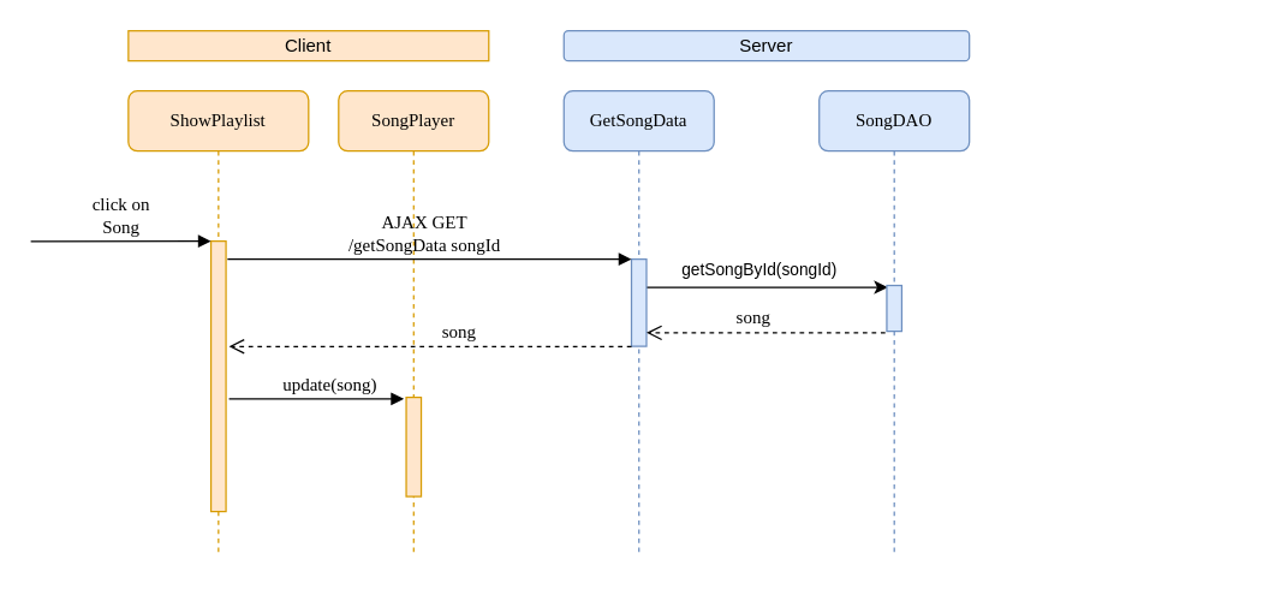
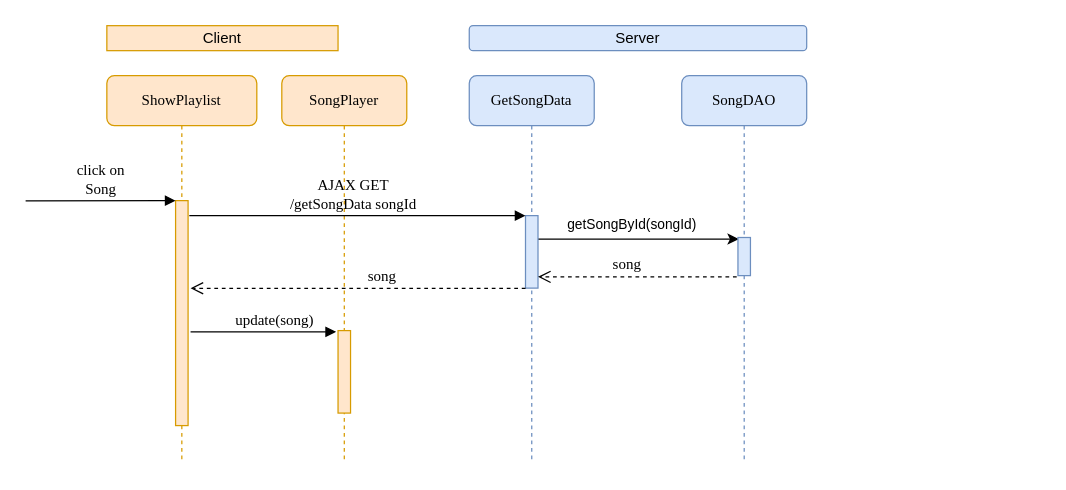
  <mxCell id="0" />
  <mxCell id="1" parent="0" />
  <mxCell id="2" value="ShowPlaylist" style="shape=umlLifeline;perimeter=lifelinePerimeter;whiteSpace=wrap;html=1;container=1;collapsible=0;recursiveResize=0;outlineConnect=0;rounded=1;shadow=0;comic=0;labelBackgroundColor=none;strokeWidth=1;fontFamily=Verdana;fontSize=12;align=center;fillColor=#ffe6cc;strokeColor=#d79b00;" parent="1" vertex="1"><mxGeometry x="85" y="60" width="120" height="310" as="geometry" /></mxCell>
  <mxCell id="3" value="" style="html=1;points=[];perimeter=orthogonalPerimeter;rounded=0;shadow=0;comic=0;labelBackgroundColor=none;strokeWidth=1;fontFamily=Verdana;fontSize=12;align=center;fillColor=#ffe6cc;strokeColor=#d79b00;" parent="2" vertex="1"><mxGeometry x="55" y="100" width="10" height="180" as="geometry" /></mxCell>
  <mxCell id="4" value="SongPlayer" style="shape=umlLifeline;perimeter=lifelinePerimeter;whiteSpace=wrap;html=1;container=1;collapsible=0;recursiveResize=0;outlineConnect=0;rounded=1;shadow=0;comic=0;labelBackgroundColor=none;strokeWidth=1;fontFamily=Verdana;fontSize=12;align=center;fillColor=#ffe6cc;strokeColor=#d79b00;" parent="1" vertex="1"><mxGeometry x="225" y="60" width="100" height="310" as="geometry" /></mxCell>
  <mxCell id="5" value="" style="html=1;points=[];perimeter=orthogonalPerimeter;rounded=0;shadow=0;comic=0;labelBackgroundColor=none;strokeWidth=1;fontFamily=Verdana;fontSize=12;align=center;fillColor=#ffe6cc;strokeColor=#d79b00;" parent="4" vertex="1"><mxGeometry x="45" y="204" width="10" height="66" as="geometry" /></mxCell>
  <mxCell id="6" value="GetSongData" style="shape=umlLifeline;perimeter=lifelinePerimeter;whiteSpace=wrap;html=1;container=1;collapsible=0;recursiveResize=0;outlineConnect=0;rounded=1;shadow=0;comic=0;labelBackgroundColor=none;strokeWidth=1;fontFamily=Verdana;fontSize=12;align=center;fillColor=#dae8fc;strokeColor=#6c8ebf;" parent="1" vertex="1"><mxGeometry x="375" y="60" width="100" height="310" as="geometry" /></mxCell>
  <mxCell id="7" value="getSongById(songId)" style="edgeStyle=orthogonalEdgeStyle;rounded=0;orthogonalLoop=1;jettySize=auto;html=1;entryX=0.06;entryY=0.042;entryDx=0;entryDy=0;entryPerimeter=0;fontSize=11;" parent="1" source="8" target="14" edge="1"><mxGeometry x="-0.067" y="12" relative="1" as="geometry"><Array as="points"><mxPoint x="505" y="191" /></Array><mxPoint as="offset" /></mxGeometry></mxCell>
  <mxCell id="8" value="" style="html=1;points=[];perimeter=orthogonalPerimeter;rounded=0;shadow=0;comic=0;labelBackgroundColor=none;strokeWidth=1;fontFamily=Verdana;fontSize=12;align=center;fillColor=#dae8fc;strokeColor=#6c8ebf;" parent="1" vertex="1"><mxGeometry x="420" y="172" width="10" height="58" as="geometry" /></mxCell>
  <mxCell id="9" value="AJAX GET&lt;br&gt;/getSongData songId" style="html=1;verticalAlign=bottom;endArrow=block;entryX=0;entryY=0;labelBackgroundColor=none;fontFamily=Verdana;fontSize=12;edgeStyle=elbowEdgeStyle;elbow=vertical;" parent="1" target="8" edge="1"><mxGeometry x="-0.028" relative="1" as="geometry"><mxPoint x="151" y="172" as="sourcePoint" /><Array as="points"><mxPoint x="155" y="172" /></Array><mxPoint as="offset" /></mxGeometry></mxCell>
  <mxCell id="10" value="click on&lt;br&gt;Song" style="html=1;verticalAlign=bottom;endArrow=block;entryX=0;entryY=0;labelBackgroundColor=none;fontFamily=Verdana;fontSize=12;edgeStyle=elbowEdgeStyle;elbow=vertical;" parent="1" target="3" edge="1"><mxGeometry relative="1" as="geometry"><mxPoint x="20" y="160.167" as="sourcePoint" /></mxGeometry></mxCell>
- <mxCell id="11" value="Client" style="rounded=0;whiteSpace=wrap;html=1;fontSize=12;fillColor=#ffe6cc;strokeColor=#d79b00;" parent="1" vertex="1"><mxGeometry x="85" y="20" width="240" height="20" as="geometry" /></mxCell>
+ <mxCell id="11" value="Client" style="rounded=0;whiteSpace=wrap;html=1;fontSize=12;fillColor=#ffe6cc;strokeColor=#d79b00;" parent="1" vertex="1"><mxGeometry x="85" y="20" width="185" height="20" as="geometry" /></mxCell>
  <mxCell id="12" value="Server" style="whiteSpace=wrap;html=1;fontSize=12;fillColor=#dae8fc;strokeColor=#6c8ebf;rounded=1;" parent="1" vertex="1"><mxGeometry x="375" y="20" width="270" height="20" as="geometry" /></mxCell>
  <mxCell id="13" value="SongDAO" style="shape=umlLifeline;perimeter=lifelinePerimeter;whiteSpace=wrap;html=1;container=1;collapsible=0;recursiveResize=0;outlineConnect=0;rounded=1;shadow=0;comic=0;labelBackgroundColor=none;strokeWidth=1;fontFamily=Verdana;fontSize=12;align=center;fillColor=#dae8fc;strokeColor=#6c8ebf;" parent="1" vertex="1"><mxGeometry x="545" y="60" width="100" height="310" as="geometry" /></mxCell>
  <mxCell id="14" value="" style="html=1;points=[];perimeter=orthogonalPerimeter;rounded=0;shadow=0;comic=0;labelBackgroundColor=none;strokeWidth=1;fontFamily=Verdana;fontSize=12;align=center;fillColor=#dae8fc;strokeColor=#6c8ebf;" parent="13" vertex="1"><mxGeometry x="45" y="129.5" width="10" height="30.5" as="geometry" /></mxCell>
  <mxCell id="15" value="update(song)" style="html=1;verticalAlign=bottom;endArrow=block;labelBackgroundColor=none;fontFamily=Verdana;fontSize=12;edgeStyle=elbowEdgeStyle;elbow=vertical;entryX=-0.157;entryY=0.006;entryDx=0;entryDy=0;entryPerimeter=0;" parent="1" target="5" edge="1"><mxGeometry x="0.143" relative="1" as="geometry"><mxPoint x="152" y="265" as="sourcePoint" /><mxPoint x="264" y="265" as="targetPoint" /><Array as="points"><mxPoint x="147" y="265" /></Array><mxPoint as="offset" /></mxGeometry></mxCell>
  <mxCell id="16" value="song" style="html=1;verticalAlign=bottom;endArrow=open;dashed=1;endSize=8;labelBackgroundColor=none;fontFamily=Verdana;fontSize=12;edgeStyle=elbowEdgeStyle;elbow=vertical;entryX=1;entryY=0.845;entryDx=0;entryDy=0;entryPerimeter=0;" edge="1" parent="1" target="8"><mxGeometry x="0.111" y="-1" relative="1" as="geometry"><mxPoint x="435" y="221" as="targetPoint" /><Array as="points"><mxPoint x="589" y="221" /><mxPoint x="790.67" y="170.67" /><mxPoint x="800.67" y="160.67" /><mxPoint x="830.67" y="160.67" /></Array><mxPoint x="589" y="221" as="sourcePoint" /><mxPoint as="offset" /></mxGeometry></mxCell>
  <mxCell id="17" value="song" style="html=1;verticalAlign=bottom;endArrow=open;dashed=1;endSize=8;labelBackgroundColor=none;fontFamily=Verdana;fontSize=12;edgeStyle=elbowEdgeStyle;elbow=vertical;" edge="1" parent="1"><mxGeometry x="1" y="-153" relative="1" as="geometry"><mxPoint x="152" y="230" as="targetPoint" /><Array as="points"><mxPoint x="420" y="230.14" /><mxPoint x="621.67" y="179.81" /><mxPoint x="631.67" y="169.81" /><mxPoint x="661.67" y="169.81" /></Array><mxPoint x="420" y="230.14" as="sourcePoint" /><mxPoint as="offset" /></mxGeometry></mxCell>
